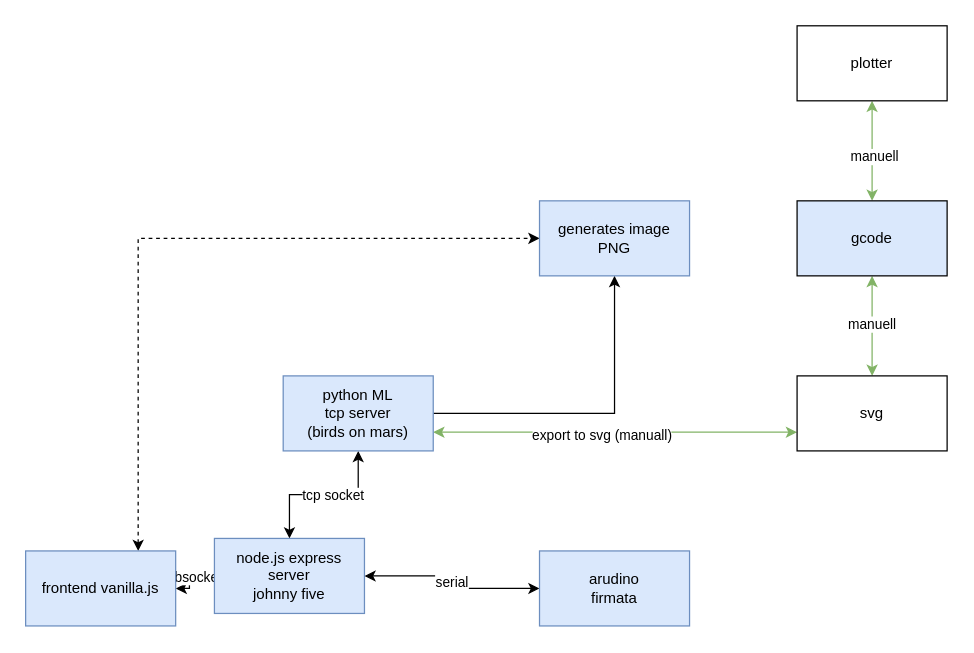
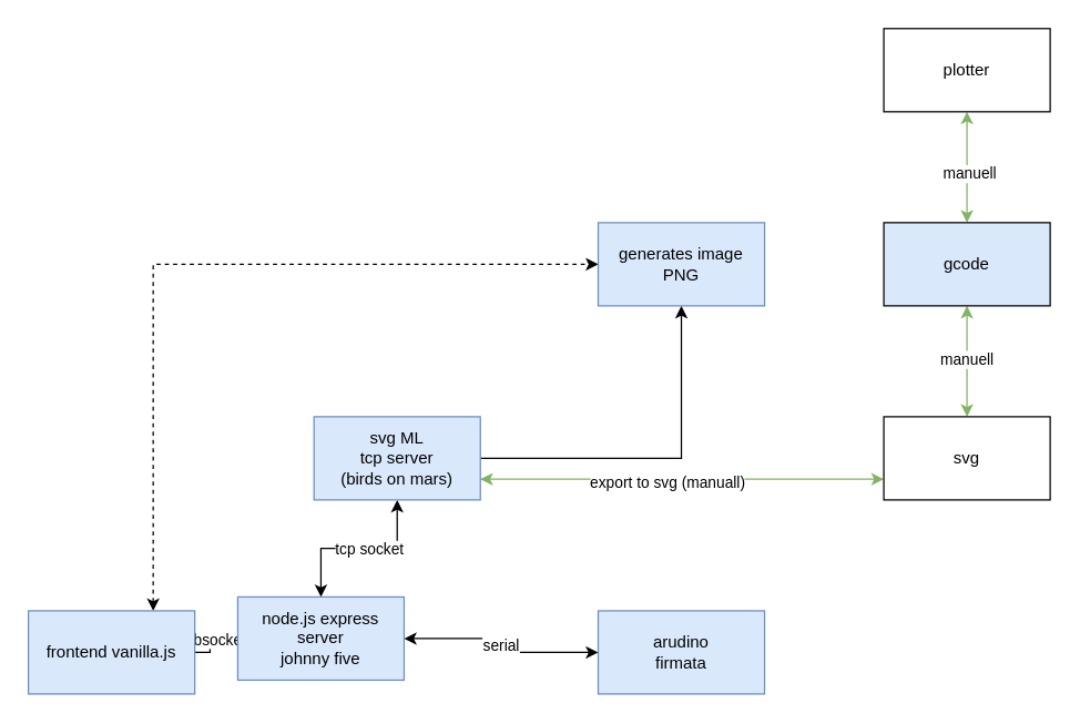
  <mxCell id="0" />
  <mxCell id="1" parent="0" />
  <mxCell id="2" value="" style="edgeStyle=orthogonalEdgeStyle;rounded=0;orthogonalLoop=1;jettySize=auto;html=1;" edge="1" parent="1" source="7" target="14"><mxGeometry relative="1" as="geometry" /></mxCell>
  <mxCell id="3" value="" style="edgeStyle=orthogonalEdgeStyle;rounded=0;orthogonalLoop=1;jettySize=auto;html=1;startArrow=classic;startFill=1;" edge="1" parent="1" source="7" target="10"><mxGeometry relative="1" as="geometry" /></mxCell>
  <mxCell id="4" value="tcp socket" style="edgeLabel;html=1;align=center;verticalAlign=middle;resizable=0;points=[];" vertex="1" connectable="0" parent="3"><mxGeometry x="-0.1" relative="1" as="geometry"><mxPoint as="offset" /></mxGeometry></mxCell>
  <mxCell id="5" style="edgeStyle=orthogonalEdgeStyle;rounded=0;orthogonalLoop=1;jettySize=auto;html=1;exitX=1;exitY=0.75;exitDx=0;exitDy=0;entryX=0;entryY=0.75;entryDx=0;entryDy=0;startArrow=classic;startFill=1;fillColor=#d5e8d4;strokeColor=#82b366;" edge="1" parent="1" source="7" target="17"><mxGeometry relative="1" as="geometry" /></mxCell>
  <mxCell id="6" value="export to svg (manuall)" style="edgeLabel;html=1;align=center;verticalAlign=middle;resizable=0;points=[];" vertex="1" connectable="0" parent="5"><mxGeometry x="-0.152" y="-2" relative="1" as="geometry"><mxPoint x="11" as="offset" /></mxGeometry></mxCell>
- <mxCell id="7" value="&lt;div&gt;python ML&lt;/div&gt;&lt;div&gt;tcp server &lt;br&gt;&lt;/div&gt;&lt;div&gt;(birds on mars)&lt;br&gt;&lt;/div&gt;" style="rounded=0;whiteSpace=wrap;html=1;fillColor=#dae8fc;strokeColor=#6c8ebf;" vertex="1" parent="1"><mxGeometry x="226" y="300" width="120" height="60" as="geometry" /></mxCell>
+ <mxCell id="7" value="&lt;div&gt;svg ML&lt;/div&gt;&lt;div&gt;tcp server &lt;br&gt;&lt;/div&gt;&lt;div&gt;(birds on mars)&lt;br&gt;&lt;/div&gt;" style="rounded=0;whiteSpace=wrap;html=1;fillColor=#dae8fc;strokeColor=#6c8ebf;" vertex="1" parent="1"><mxGeometry x="226" y="300" width="120" height="60" as="geometry" /></mxCell>
  <mxCell id="8" value="serial" style="edgeStyle=orthogonalEdgeStyle;rounded=0;orthogonalLoop=1;jettySize=auto;html=1;startArrow=classic;startFill=1;" edge="1" parent="1" source="10" target="13"><mxGeometry relative="1" as="geometry" /></mxCell>
- <mxCell id="9" value="websocket" style="edgeStyle=orthogonalEdgeStyle;rounded=0;orthogonalLoop=1;jettySize=auto;html=1;startArrow=classic;startFill=1;" edge="1" parent="1" source="10" target="12"><mxGeometry relative="1" as="geometry" /></mxCell>
+ <mxCell id="9" value="websocket" style="edgeStyle=orthogonalEdgeStyle;rounded=0;orthogonalLoop=1;jettySize=auto;html=1;startArrow=classic;startFill=1;endArrow=none;" edge="1" parent="1" source="10" target="12"><mxGeometry relative="1" as="geometry" /></mxCell>
  <mxCell id="10" value="&lt;div&gt;node.js express server&lt;/div&gt;&lt;div&gt;johnny five&lt;br&gt;&lt;/div&gt;" style="rounded=0;whiteSpace=wrap;html=1;fillColor=#dae8fc;strokeColor=#6c8ebf;" vertex="1" parent="1"><mxGeometry x="171" y="430" width="120" height="60" as="geometry" /></mxCell>
  <mxCell id="11" style="edgeStyle=orthogonalEdgeStyle;rounded=0;orthogonalLoop=1;jettySize=auto;html=1;exitX=0.75;exitY=0;exitDx=0;exitDy=0;entryX=0;entryY=0.5;entryDx=0;entryDy=0;startArrow=classic;startFill=1;dashed=1;" edge="1" parent="1" source="12" target="14"><mxGeometry relative="1" as="geometry" /></mxCell>
  <mxCell id="12" value="frontend vanilla.js" style="rounded=0;whiteSpace=wrap;html=1;fillColor=#dae8fc;strokeColor=#6c8ebf;" vertex="1" parent="1"><mxGeometry x="20" y="440" width="120" height="60" as="geometry" /></mxCell>
  <mxCell id="13" value="&lt;div&gt;arudino&lt;br&gt;firmata&lt;br&gt;&lt;/div&gt;" style="rounded=0;whiteSpace=wrap;html=1;fillColor=#dae8fc;strokeColor=#6c8ebf;" vertex="1" parent="1"><mxGeometry x="431" y="440" width="120" height="60" as="geometry" /></mxCell>
  <mxCell id="14" value="generates image PNG" style="rounded=0;whiteSpace=wrap;html=1;fillColor=#dae8fc;strokeColor=#6c8ebf;" vertex="1" parent="1"><mxGeometry x="431" y="160" width="120" height="60" as="geometry" /></mxCell>
  <mxCell id="15" value="" style="edgeStyle=orthogonalEdgeStyle;rounded=0;orthogonalLoop=1;jettySize=auto;html=1;startArrow=classic;startFill=1;fillColor=#d5e8d4;strokeColor=#82b366;" edge="1" parent="1" source="17" target="20"><mxGeometry relative="1" as="geometry" /></mxCell>
  <mxCell id="16" value="manuell" style="edgeLabel;html=1;align=center;verticalAlign=middle;resizable=0;points=[];" vertex="1" connectable="0" parent="15"><mxGeometry x="0.05" y="1" relative="1" as="geometry"><mxPoint as="offset" /></mxGeometry></mxCell>
  <mxCell id="17" value="svg" style="rounded=0;whiteSpace=wrap;html=1;" vertex="1" parent="1"><mxGeometry x="637" y="300" width="120" height="60" as="geometry" /></mxCell>
  <mxCell id="18" value="" style="edgeStyle=orthogonalEdgeStyle;rounded=0;orthogonalLoop=1;jettySize=auto;html=1;startArrow=classic;startFill=1;fillColor=#d5e8d4;strokeColor=#82b366;" edge="1" parent="1" source="20" target="21"><mxGeometry relative="1" as="geometry" /></mxCell>
  <mxCell id="19" value="manuell" style="edgeLabel;html=1;align=center;verticalAlign=middle;resizable=0;points=[];" vertex="1" connectable="0" parent="18"><mxGeometry x="-0.1" y="-1" relative="1" as="geometry"><mxPoint as="offset" /></mxGeometry></mxCell>
  <mxCell id="20" value="gcode" style="rounded=0;whiteSpace=wrap;html=1;fillColor=#dae8fc;" vertex="1" parent="1"><mxGeometry x="637" y="160" width="120" height="60" as="geometry" /></mxCell>
  <mxCell id="21" value="plotter" style="rounded=0;whiteSpace=wrap;html=1;" vertex="1" parent="1"><mxGeometry x="637" y="20" width="120" height="60" as="geometry" /></mxCell>
